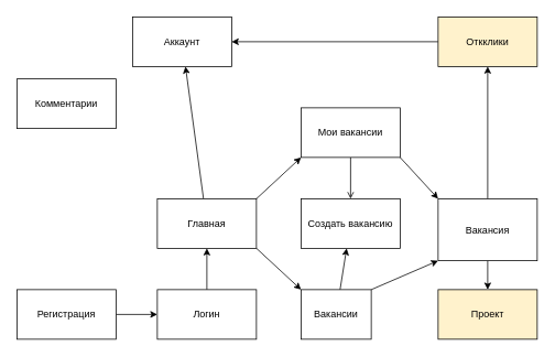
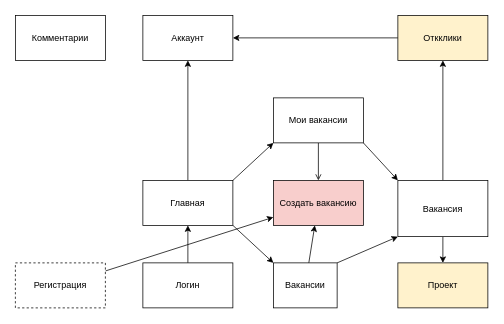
  <mxCell id="0" />
  <mxCell id="1" parent="0" />
  <mxCell id="2" style="edgeStyle=none;html=1;" parent="1" source="5" target="16" edge="1"><mxGeometry relative="1" as="geometry" /></mxCell>
  <mxCell id="3" style="edgeStyle=none;html=1;exitX=1;exitY=0;exitDx=0;exitDy=0;entryX=0;entryY=1;entryDx=0;entryDy=0;" parent="1" source="5" target="12" edge="1"><mxGeometry relative="1" as="geometry" /></mxCell>
  <mxCell id="4" style="edgeStyle=none;html=1;exitX=1;exitY=1;exitDx=0;exitDy=0;entryX=0;entryY=0;entryDx=0;entryDy=0;" edge="1" parent="1" source="5" target="19"><mxGeometry relative="1" as="geometry" /></mxCell>
  <mxCell id="5" value="Главная" style="rounded=0;whiteSpace=wrap;html=1;" parent="1" vertex="1"><mxGeometry x="190" y="240" width="120" height="60" as="geometry" /></mxCell>
  <mxCell id="6" style="edgeStyle=none;html=1;" parent="1" source="7" target="5" edge="1"><mxGeometry relative="1" as="geometry" /></mxCell>
  <mxCell id="7" value="Логин" style="rounded=0;whiteSpace=wrap;html=1;" parent="1" vertex="1"><mxGeometry x="190" y="350" width="120" height="60" as="geometry" /></mxCell>
- <mxCell id="8" style="edgeStyle=none;html=1;" parent="1" source="9" target="7" edge="1"><mxGeometry relative="1" as="geometry" /></mxCell>
- <mxCell id="9" value="Регистрация" style="rounded=0;whiteSpace=wrap;html=1;" parent="1" vertex="1"><mxGeometry x="20" y="350" width="120" height="60" as="geometry" /></mxCell>
+ <mxCell id="8" style="edgeStyle=none;html=1;" parent="1" source="9" target="22" edge="1"><mxGeometry relative="1" as="geometry" /></mxCell>
+ <mxCell id="9" value="Регистрация" style="rounded=0;whiteSpace=wrap;html=1;dashed=1;" parent="1" vertex="1"><mxGeometry x="20" y="350" width="120" height="60" as="geometry" /></mxCell>
  <mxCell id="10" style="edgeStyle=none;html=1;exitX=1;exitY=1;exitDx=0;exitDy=0;entryX=0;entryY=0;entryDx=0;entryDy=0;" edge="1" parent="1" source="12" target="15"><mxGeometry relative="1" as="geometry" /></mxCell>
  <mxCell id="11" style="edgeStyle=none;html=1;exitX=0.5;exitY=1;exitDx=0;exitDy=0;entryX=0.5;entryY=0;entryDx=0;entryDy=0;endArrow=open;" edge="1" parent="1" source="12" target="22"><mxGeometry relative="1" as="geometry" /></mxCell>
  <mxCell id="12" value="Мои вакансии" style="rounded=0;whiteSpace=wrap;html=1;" parent="1" vertex="1"><mxGeometry x="364" y="130" width="120" height="60" as="geometry" /></mxCell>
  <mxCell id="13" style="edgeStyle=none;html=1;" edge="1" parent="1" source="15" target="21"><mxGeometry relative="1" as="geometry" /></mxCell>
  <mxCell id="14" style="edgeStyle=none;html=1;" edge="1" parent="1" source="15" target="24"><mxGeometry relative="1" as="geometry" /></mxCell>
  <mxCell id="15" value="Вакансия" style="rounded=0;whiteSpace=wrap;html=1;" parent="1" vertex="1"><mxGeometry x="530" y="240" width="120" height="75" as="geometry" /></mxCell>
- <mxCell id="16" value="Аккаунт" style="rounded=0;whiteSpace=wrap;html=1;" parent="1" vertex="1"><mxGeometry x="160" y="20" width="120" height="60" as="geometry" /></mxCell>
+ <mxCell id="16" value="Аккаунт" style="rounded=0;whiteSpace=wrap;html=1;" parent="1" vertex="1"><mxGeometry x="190" y="20" width="120" height="60" as="geometry" /></mxCell>
  <mxCell id="17" style="edgeStyle=none;html=1;entryX=0;entryY=1;entryDx=0;entryDy=0;exitX=1;exitY=0;exitDx=0;exitDy=0;" edge="1" parent="1" source="19" target="15"><mxGeometry relative="1" as="geometry" /></mxCell>
  <mxCell id="18" style="edgeStyle=none;html=1;" edge="1" parent="1" source="19" target="22"><mxGeometry relative="1" as="geometry" /></mxCell>
  <mxCell id="19" value="Вакансии" style="rounded=0;whiteSpace=wrap;html=1;" vertex="1" parent="1"><mxGeometry x="364" y="350" width="85" height="60" as="geometry" /></mxCell>
  <mxCell id="20" style="edgeStyle=none;html=1;" edge="1" parent="1" source="21" target="16"><mxGeometry relative="1" as="geometry" /></mxCell>
  <mxCell id="21" value="Откклики" style="rounded=0;whiteSpace=wrap;html=1;fillColor=#fff2cc;" vertex="1" parent="1"><mxGeometry x="530" y="20" width="120" height="60" as="geometry" /></mxCell>
- <mxCell id="22" value="Создать вакансию" style="rounded=0;whiteSpace=wrap;html=1;" vertex="1" parent="1"><mxGeometry x="364" y="240" width="120" height="60" as="geometry" /></mxCell>
- <mxCell id="23" value="Комментарии" style="rounded=0;whiteSpace=wrap;html=1;" vertex="1" parent="1"><mxGeometry x="20" y="95" width="120" height="60" as="geometry" /></mxCell>
+ <mxCell id="22" value="Создать вакансию" style="rounded=0;whiteSpace=wrap;html=1;fillColor=#f8cecc;" vertex="1" parent="1"><mxGeometry x="364" y="240" width="120" height="60" as="geometry" /></mxCell>
+ <mxCell id="23" value="Комментарии" style="rounded=0;whiteSpace=wrap;html=1;" vertex="1" parent="1"><mxGeometry x="20" y="20" width="120" height="60" as="geometry" /></mxCell>
  <mxCell id="24" value="Проект" style="rounded=0;whiteSpace=wrap;html=1;fillColor=#fff2cc;" vertex="1" parent="1"><mxGeometry x="530" y="350" width="120" height="60" as="geometry" /></mxCell>
